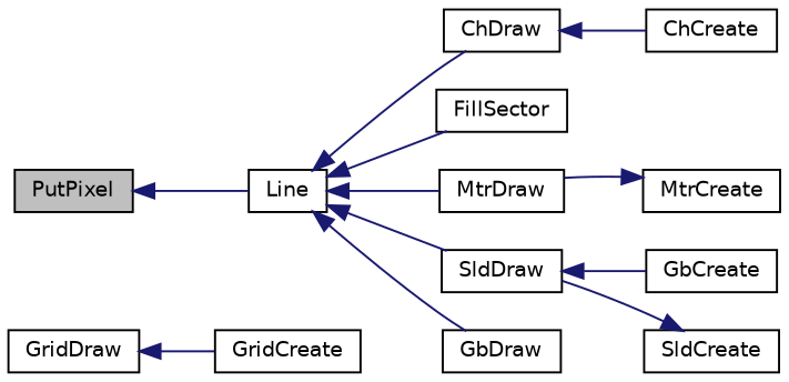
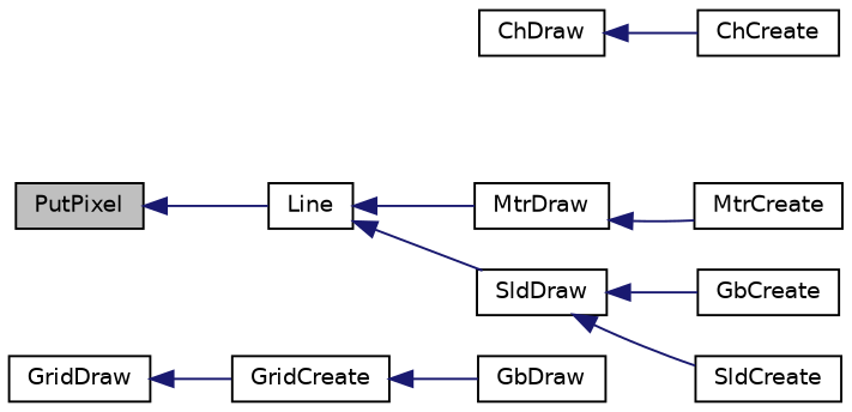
  digraph {
    rankdir=LR
    node [color=black fillcolor=white fontname=Helvetica fontsize=10 shape=record style=filled]
    edge [color=midnightblue dir=back fontname=Helvetica fontsize=10 labelfontname=Helvetica labelfontsize=10 style=solid]
    n1 [fillcolor=grey75 fontcolor=black height=0.2 label=PutPixel width=0.4]
    n2 [height=0.2 label=Line width=0.4]
    n3 [height=0.2 label=ChDraw width=0.4]
-   n4 [height=0.2 label=FillSector width=0.4]
    n5 [height=0.2 label=GbDraw width=0.4]
    n6 [height=0.2 label=MtrDraw width=0.4]
    n7 [height=0.2 label=SldDraw width=0.4]
    n8 [height=0.2 label=ChCreate width=0.4]
    n9 [height=0.2 label=GridDraw width=0.4]
    n10 [height=0.2 label=GridCreate width=0.4]
    n11 [height=0.2 label=MtrCreate width=0.4]
    n12 [height=0.2 label=GbCreate width=0.4]
    n13 [height=0.2 label=SldCreate width=0.4]
    n1 -> n2
-   n2 -> n3
-   n2 -> n4
-   n2 -> n5
+   n10 -> n5
    n2 -> n6
    n2 -> n7
    n3 -> n8
-   n11 -> n6
+   n6 -> n11
    n7 -> n12
-   n13 -> n7
+   n7 -> n13
    n9 -> n10
  }
